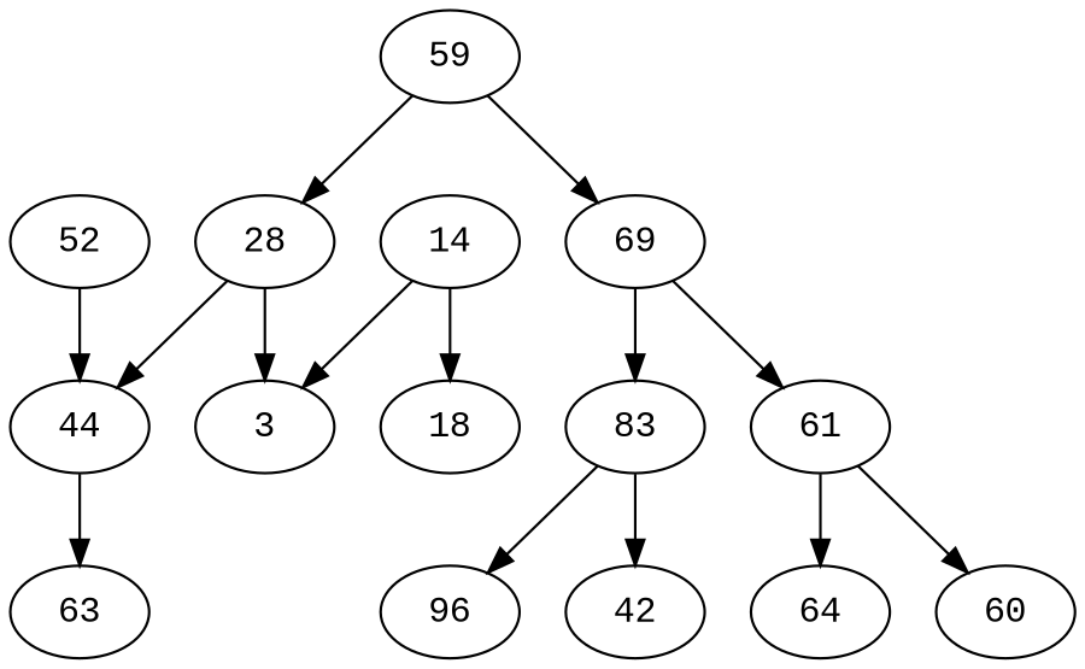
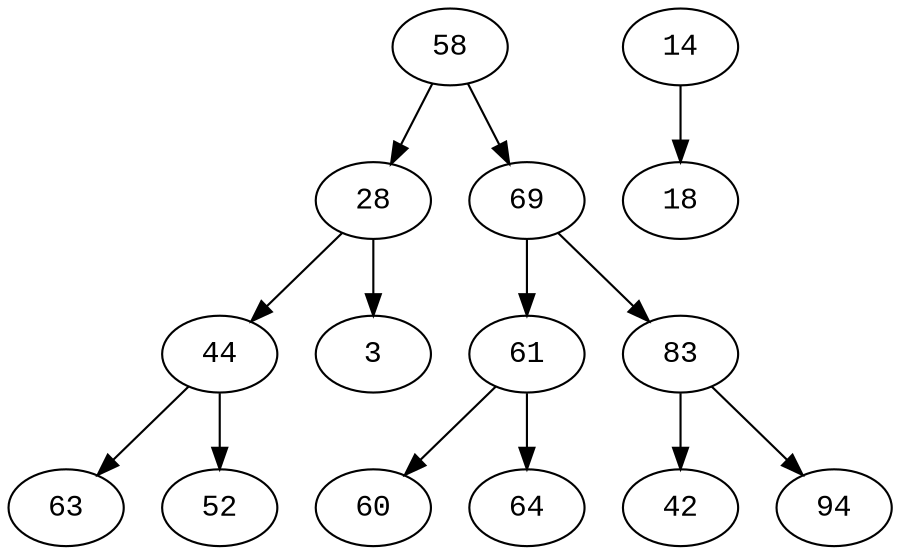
  digraph {
    fontname="Liberation Mono"
    node [fontname="Liberation Mono"]
    edge [fontname="Liberation Mono"]
-   58 [label=59]
+   58
    28
    69
    44
    3
    61
    83
    14
    n9 [label=18]
    n10 [label=63]
    52
    60
    64
    n14 [label=42]
-   96
+   96 [label=94]
    58 -> 28
    58 -> 69
    28 -> 44
    28 -> 3
    69 -> 61
    69 -> 83
    44 -> n10
-   52 -> 44
+   44 -> 52
    61 -> 60
    61 -> 64
    83 -> n14
    83 -> 96
-   14 -> 3
    14 -> n9
  }
